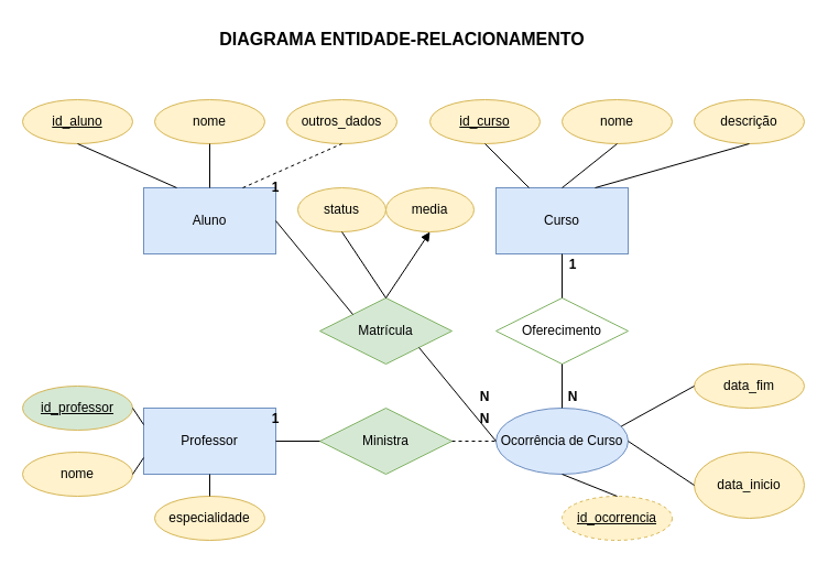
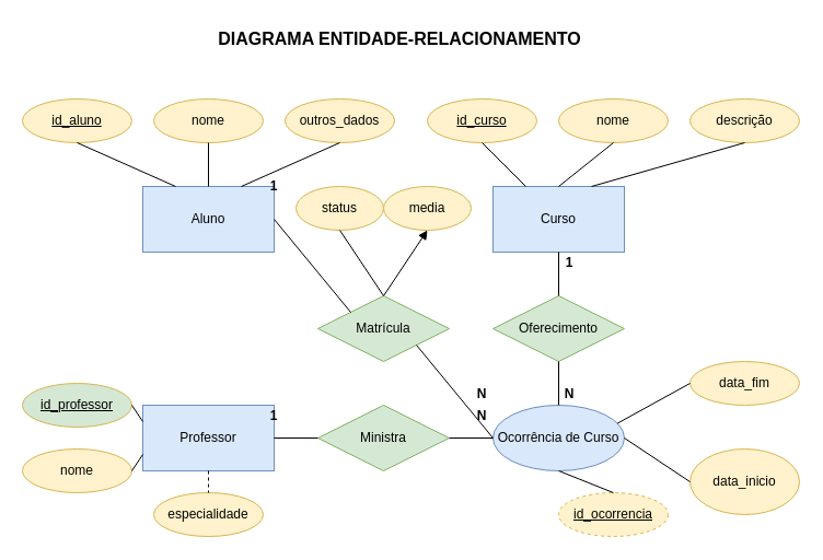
  <mxCell id="0" />
  <mxCell id="1" parent="0" />
  <mxCell id="2" value="Aluno" style="rounded=0;whiteSpace=wrap;html=1;fillColor=#dae8fc;strokeColor=#6c8ebf;" vertex="1" parent="1"><mxGeometry x="130" y="170" width="120" height="60" as="geometry" /></mxCell>
  <mxCell id="3" value="Curso" style="rounded=0;whiteSpace=wrap;html=1;fillColor=#dae8fc;strokeColor=#6c8ebf;" vertex="1" parent="1"><mxGeometry x="450" y="170" width="120" height="60" as="geometry" /></mxCell>
  <mxCell id="4" value="Ocorrência de Curso" style="ellipse;whiteSpace=wrap;html=1;fillColor=#dae8fc;strokeColor=#6c8ebf;" vertex="1" parent="1"><mxGeometry x="450" y="370" width="120" height="60" as="geometry" /></mxCell>
  <mxCell id="5" value="Professor" style="rounded=0;whiteSpace=wrap;html=1;fillColor=#dae8fc;strokeColor=#6c8ebf;" vertex="1" parent="1"><mxGeometry x="130" y="370" width="120" height="60" as="geometry" /></mxCell>
  <mxCell id="6" value="id_aluno" style="ellipse;whiteSpace=wrap;html=1;fillColor=#fff2cc;strokeColor=#d6b656;fontStyle=4" vertex="1" parent="1"><mxGeometry x="20" y="90" width="100" height="40" as="geometry" /></mxCell>
  <mxCell id="7" value="nome" style="ellipse;whiteSpace=wrap;html=1;fillColor=#fff2cc;strokeColor=#d6b656;" vertex="1" parent="1"><mxGeometry x="140" y="90" width="100" height="40" as="geometry" /></mxCell>
  <mxCell id="8" value="outros_dados" style="ellipse;whiteSpace=wrap;html=1;fillColor=#fff2cc;strokeColor=#d6b656;" vertex="1" parent="1"><mxGeometry x="260" y="90" width="100" height="40" as="geometry" /></mxCell>
  <mxCell id="9" value="id_curso" style="ellipse;whiteSpace=wrap;html=1;fillColor=#fff2cc;strokeColor=#d6b656;fontStyle=4" vertex="1" parent="1"><mxGeometry x="390" y="90" width="100" height="40" as="geometry" /></mxCell>
  <mxCell id="10" value="nome" style="ellipse;whiteSpace=wrap;html=1;fillColor=#fff2cc;strokeColor=#d6b656;" vertex="1" parent="1"><mxGeometry x="510" y="90" width="100" height="40" as="geometry" /></mxCell>
  <mxCell id="11" value="descrição" style="ellipse;whiteSpace=wrap;html=1;fillColor=#fff2cc;strokeColor=#d6b656;" vertex="1" parent="1"><mxGeometry x="630" y="90" width="100" height="40" as="geometry" /></mxCell>
  <mxCell id="12" value="id_ocorrencia" style="ellipse;whiteSpace=wrap;html=1;fillColor=#fff2cc;strokeColor=#d6b656;fontStyle=4;dashed=1;" vertex="1" parent="1"><mxGeometry x="510" y="450" width="100" height="40" as="geometry" /></mxCell>
  <mxCell id="13" value="data_inicio" style="ellipse;whiteSpace=wrap;html=1;fillColor=#fff2cc;strokeColor=#d6b656;" vertex="1" parent="1"><mxGeometry x="630" y="410" width="100" height="60" as="geometry" /></mxCell>
  <mxCell id="14" value="data_fim" style="ellipse;whiteSpace=wrap;html=1;fillColor=#fff2cc;strokeColor=#d6b656;" vertex="1" parent="1"><mxGeometry x="630" y="330" width="100" height="40" as="geometry" /></mxCell>
  <mxCell id="15" value="id_professor" style="ellipse;whiteSpace=wrap;html=1;fillColor=#d5e8d4;strokeColor=#d6b656;fontStyle=4;" vertex="1" parent="1"><mxGeometry x="20" y="350" width="100" height="40" as="geometry" /></mxCell>
  <mxCell id="16" value="nome" style="ellipse;whiteSpace=wrap;html=1;fillColor=#fff2cc;strokeColor=#d6b656;" vertex="1" parent="1"><mxGeometry x="20" y="410" width="100" height="40" as="geometry" /></mxCell>
  <mxCell id="17" value="especialidade" style="ellipse;whiteSpace=wrap;html=1;fillColor=#fff2cc;strokeColor=#d6b656;" vertex="1" parent="1"><mxGeometry x="140" y="450" width="100" height="40" as="geometry" /></mxCell>
  <mxCell id="18" value="Matrícula" style="rhombus;whiteSpace=wrap;html=1;fillColor=#d5e8d4;strokeColor=#82b366;" vertex="1" parent="1"><mxGeometry x="290" y="270" width="120" height="60" as="geometry" /></mxCell>
  <mxCell id="19" value="status" style="ellipse;whiteSpace=wrap;html=1;fillColor=#fff2cc;strokeColor=#d6b656;" vertex="1" parent="1"><mxGeometry x="270" y="170" width="80" height="40" as="geometry" /></mxCell>
  <mxCell id="20" value="media" style="ellipse;whiteSpace=wrap;html=1;fillColor=#fff2cc;strokeColor=#d6b656;" vertex="1" parent="1"><mxGeometry x="350" y="170" width="80" height="40" as="geometry" /></mxCell>
- <mxCell id="21" value="Oferecimento" style="rhombus;whiteSpace=wrap;html=1;fillColor=#ffffff;strokeColor=#82b366;" vertex="1" parent="1"><mxGeometry x="450" y="270" width="120" height="60" as="geometry" /></mxCell>
+ <mxCell id="21" value="Oferecimento" style="rhombus;whiteSpace=wrap;html=1;fillColor=#d5e8d4;strokeColor=#82b366;" vertex="1" parent="1"><mxGeometry x="450" y="270" width="120" height="60" as="geometry" /></mxCell>
  <mxCell id="22" value="Ministra" style="rhombus;whiteSpace=wrap;html=1;fillColor=#d5e8d4;strokeColor=#82b366;" vertex="1" parent="1"><mxGeometry x="290" y="370" width="120" height="60" as="geometry" /></mxCell>
  <mxCell id="23" value="" style="endArrow=none;html=1;rounded=0;exitX=0.5;exitY=0;exitDx=0;exitDy=0;entryX=0.5;entryY=1;entryDx=0;entryDy=0;" edge="1" parent="1" source="2" target="7"><mxGeometry width="50" height="50" relative="1" as="geometry"><mxPoint x="180" y="170" as="sourcePoint" /><mxPoint x="230" y="120" as="targetPoint" /></mxGeometry></mxCell>
  <mxCell id="24" value="" style="endArrow=none;html=1;rounded=0;exitX=0.25;exitY=0;exitDx=0;exitDy=0;entryX=0.5;entryY=1;entryDx=0;entryDy=0;" edge="1" parent="1" source="2" target="6"><mxGeometry width="50" height="50" relative="1" as="geometry"><mxPoint x="180" y="170" as="sourcePoint" /><mxPoint x="230" y="120" as="targetPoint" /></mxGeometry></mxCell>
- <mxCell id="25" value="" style="endArrow=none;html=1;rounded=0;exitX=0.75;exitY=0;exitDx=0;exitDy=0;entryX=0.5;entryY=1;entryDx=0;entryDy=0;dashed=1;" edge="1" parent="1" source="2" target="8"><mxGeometry width="50" height="50" relative="1" as="geometry"><mxPoint x="180" y="170" as="sourcePoint" /><mxPoint x="230" y="120" as="targetPoint" /></mxGeometry></mxCell>
+ <mxCell id="25" value="" style="endArrow=none;html=1;rounded=0;exitX=0.75;exitY=0;exitDx=0;exitDy=0;entryX=0.5;entryY=1;entryDx=0;entryDy=0;" edge="1" parent="1" source="2" target="8"><mxGeometry width="50" height="50" relative="1" as="geometry"><mxPoint x="180" y="170" as="sourcePoint" /><mxPoint x="230" y="120" as="targetPoint" /></mxGeometry></mxCell>
  <mxCell id="26" value="" style="endArrow=none;html=1;rounded=0;exitX=0.5;exitY=0;exitDx=0;exitDy=0;entryX=0.5;entryY=1;entryDx=0;entryDy=0;" edge="1" parent="1" source="3" target="10"><mxGeometry width="50" height="50" relative="1" as="geometry"><mxPoint x="500" y="170" as="sourcePoint" /><mxPoint x="550" y="120" as="targetPoint" /></mxGeometry></mxCell>
  <mxCell id="27" value="" style="endArrow=none;html=1;rounded=0;exitX=0.25;exitY=0;exitDx=0;exitDy=0;entryX=0.5;entryY=1;entryDx=0;entryDy=0;" edge="1" parent="1" source="3" target="9"><mxGeometry width="50" height="50" relative="1" as="geometry"><mxPoint x="500" y="170" as="sourcePoint" /><mxPoint x="550" y="120" as="targetPoint" /></mxGeometry></mxCell>
  <mxCell id="28" value="" style="endArrow=none;html=1;rounded=0;exitX=0.75;exitY=0;exitDx=0;exitDy=0;entryX=0.5;entryY=1;entryDx=0;entryDy=0;" edge="1" parent="1" source="3" target="11"><mxGeometry width="50" height="50" relative="1" as="geometry"><mxPoint x="500" y="170" as="sourcePoint" /><mxPoint x="550" y="120" as="targetPoint" /></mxGeometry></mxCell>
  <mxCell id="29" value="" style="endArrow=none;html=1;rounded=0;exitX=0.5;exitY=1;exitDx=0;exitDy=0;entryX=0.5;entryY=0;entryDx=0;entryDy=0;" edge="1" parent="1" source="4" target="12"><mxGeometry width="50" height="50" relative="1" as="geometry"><mxPoint x="500" y="430" as="sourcePoint" /><mxPoint x="550" y="380" as="targetPoint" /></mxGeometry></mxCell>
  <mxCell id="30" value="" style="endArrow=none;html=1;rounded=0;exitX=1;exitY=0.5;exitDx=0;exitDy=0;entryX=0;entryY=0.5;entryDx=0;entryDy=0;" edge="1" parent="1" source="4" target="13"><mxGeometry width="50" height="50" relative="1" as="geometry"><mxPoint x="500" y="430" as="sourcePoint" /><mxPoint x="550" y="380" as="targetPoint" /></mxGeometry></mxCell>
  <mxCell id="31" value="" style="endArrow=none;html=1;rounded=0;exitX=1;exitY=0.25;exitDx=0;exitDy=0;entryX=0;entryY=0.5;entryDx=0;entryDy=0;" edge="1" parent="1" source="4" target="14"><mxGeometry width="50" height="50" relative="1" as="geometry"><mxPoint x="500" y="430" as="sourcePoint" /><mxPoint x="550" y="380" as="targetPoint" /></mxGeometry></mxCell>
  <mxCell id="32" value="" style="endArrow=none;html=1;rounded=0;exitX=0;exitY=0.25;exitDx=0;exitDy=0;entryX=1;entryY=0.5;entryDx=0;entryDy=0;" edge="1" parent="1" source="5" target="15"><mxGeometry width="50" height="50" relative="1" as="geometry"><mxPoint x="130" y="380" as="sourcePoint" /><mxPoint x="180" y="330" as="targetPoint" /></mxGeometry></mxCell>
  <mxCell id="33" value="" style="endArrow=none;html=1;rounded=0;exitX=0;exitY=0.75;exitDx=0;exitDy=0;entryX=1;entryY=0.5;entryDx=0;entryDy=0;" edge="1" parent="1" source="5" target="16"><mxGeometry width="50" height="50" relative="1" as="geometry"><mxPoint x="130" y="410" as="sourcePoint" /><mxPoint x="180" y="360" as="targetPoint" /></mxGeometry></mxCell>
- <mxCell id="34" value="" style="endArrow=none;html=1;rounded=0;exitX=0.5;exitY=1;exitDx=0;exitDy=0;entryX=0.5;entryY=0;entryDx=0;entryDy=0;" edge="1" parent="1" source="5" target="17"><mxGeometry width="50" height="50" relative="1" as="geometry"><mxPoint x="130" y="430" as="sourcePoint" /><mxPoint x="180" y="380" as="targetPoint" /></mxGeometry></mxCell>
+ <mxCell id="34" value="" style="endArrow=none;html=1;rounded=0;exitX=0.5;exitY=1;exitDx=0;exitDy=0;entryX=0.5;entryY=0;entryDx=0;entryDy=0;dashed=1;" edge="1" parent="1" source="5" target="17"><mxGeometry width="50" height="50" relative="1" as="geometry"><mxPoint x="130" y="430" as="sourcePoint" /><mxPoint x="180" y="380" as="targetPoint" /></mxGeometry></mxCell>
  <mxCell id="35" value="" style="endArrow=none;html=1;rounded=0;exitX=1;exitY=0.5;exitDx=0;exitDy=0;entryX=0;entryY=0;entryDx=0;entryDy=0;" edge="1" parent="1" source="2" target="18"><mxGeometry width="50" height="50" relative="1" as="geometry"><mxPoint x="260" y="300" as="sourcePoint" /><mxPoint x="310" y="250" as="targetPoint" /></mxGeometry></mxCell>
  <mxCell id="36" value="" style="endArrow=none;html=1;rounded=0;exitX=1;exitY=1;exitDx=0;exitDy=0;entryX=0;entryY=0.5;entryDx=0;entryDy=0;" edge="1" parent="1" source="18" target="4"><mxGeometry width="50" height="50" relative="1" as="geometry"><mxPoint x="260" y="300" as="sourcePoint" /><mxPoint x="310" y="250" as="targetPoint" /></mxGeometry></mxCell>
  <mxCell id="37" value="" style="endArrow=none;html=1;rounded=0;exitX=0.5;exitY=0;exitDx=0;exitDy=0;entryX=0.5;entryY=1;entryDx=0;entryDy=0;" edge="1" parent="1" source="18" target="19"><mxGeometry width="50" height="50" relative="1" as="geometry"><mxPoint x="260" y="300" as="sourcePoint" /><mxPoint x="310" y="250" as="targetPoint" /></mxGeometry></mxCell>
  <mxCell id="38" value="" style="endArrow=block;html=1;rounded=0;exitX=0.5;exitY=0;exitDx=0;exitDy=0;entryX=0.5;entryY=1;entryDx=0;entryDy=0;" edge="1" parent="1" source="18" target="20"><mxGeometry width="50" height="50" relative="1" as="geometry"><mxPoint x="260" y="300" as="sourcePoint" /><mxPoint x="310" y="250" as="targetPoint" /></mxGeometry></mxCell>
  <mxCell id="39" value="" style="endArrow=none;html=1;rounded=0;exitX=0.5;exitY=1;exitDx=0;exitDy=0;entryX=0.5;entryY=0;entryDx=0;entryDy=0;" edge="1" parent="1" source="3" target="21"><mxGeometry width="50" height="50" relative="1" as="geometry"><mxPoint x="450" y="300" as="sourcePoint" /><mxPoint x="500" y="250" as="targetPoint" /></mxGeometry></mxCell>
  <mxCell id="40" value="" style="endArrow=none;html=1;rounded=0;exitX=0.5;exitY=1;exitDx=0;exitDy=0;entryX=0.5;entryY=0;entryDx=0;entryDy=0;" edge="1" parent="1" source="21" target="4"><mxGeometry width="50" height="50" relative="1" as="geometry"><mxPoint x="450" y="300" as="sourcePoint" /><mxPoint x="500" y="250" as="targetPoint" /></mxGeometry></mxCell>
  <mxCell id="41" value="" style="endArrow=none;html=1;rounded=0;exitX=1;exitY=0.5;exitDx=0;exitDy=0;entryX=0;entryY=0.5;entryDx=0;entryDy=0;" edge="1" parent="1" source="5" target="22"><mxGeometry width="50" height="50" relative="1" as="geometry"><mxPoint x="260" y="400" as="sourcePoint" /><mxPoint x="310" y="350" as="targetPoint" /></mxGeometry></mxCell>
- <mxCell id="42" value="" style="endArrow=none;html=1;rounded=0;exitX=1;exitY=0.5;exitDx=0;exitDy=0;entryX=0;entryY=0.5;entryDx=0;entryDy=0;dashed=1;" edge="1" parent="1" source="22" target="4"><mxGeometry width="50" height="50" relative="1" as="geometry"><mxPoint x="260" y="400" as="sourcePoint" /><mxPoint x="310" y="350" as="targetPoint" /></mxGeometry></mxCell>
+ <mxCell id="42" value="" style="endArrow=none;html=1;rounded=0;exitX=1;exitY=0.5;exitDx=0;exitDy=0;entryX=0;entryY=0.5;entryDx=0;entryDy=0;" edge="1" parent="1" source="22" target="4"><mxGeometry width="50" height="50" relative="1" as="geometry"><mxPoint x="260" y="400" as="sourcePoint" /><mxPoint x="310" y="350" as="targetPoint" /></mxGeometry></mxCell>
  <mxCell id="43" value="1" style="text;html=1;strokeColor=none;fillColor=none;align=center;verticalAlign=middle;whiteSpace=wrap;rounded=0;fontStyle=1" vertex="1" parent="1"><mxGeometry x="240" y="160" width="20" height="20" as="geometry" /></mxCell>
  <mxCell id="44" value="N" style="text;html=1;strokeColor=none;fillColor=none;align=center;verticalAlign=middle;whiteSpace=wrap;rounded=0;fontStyle=1" vertex="1" parent="1"><mxGeometry x="430" y="350" width="20" height="20" as="geometry" /></mxCell>
  <mxCell id="45" value="1" style="text;html=1;strokeColor=none;fillColor=none;align=center;verticalAlign=middle;whiteSpace=wrap;rounded=0;fontStyle=1" vertex="1" parent="1"><mxGeometry x="510" y="230" width="20" height="20" as="geometry" /></mxCell>
  <mxCell id="46" value="N" style="text;html=1;strokeColor=none;fillColor=none;align=center;verticalAlign=middle;whiteSpace=wrap;rounded=0;fontStyle=1" vertex="1" parent="1"><mxGeometry x="510" y="350" width="20" height="20" as="geometry" /></mxCell>
  <mxCell id="47" value="1" style="text;html=1;strokeColor=none;fillColor=none;align=center;verticalAlign=middle;whiteSpace=wrap;rounded=0;fontStyle=1" vertex="1" parent="1"><mxGeometry x="240" y="370" width="20" height="20" as="geometry" /></mxCell>
  <mxCell id="48" value="N" style="text;html=1;strokeColor=none;fillColor=none;align=center;verticalAlign=middle;whiteSpace=wrap;rounded=0;fontStyle=1" vertex="1" parent="1"><mxGeometry x="430" y="370" width="20" height="20" as="geometry" /></mxCell>
  <mxCell id="49" value="DIAGRAMA ENTIDADE-RELACIONAMENTO" style="text;html=1;strokeColor=none;fillColor=none;align=center;verticalAlign=middle;whiteSpace=wrap;rounded=0;fontSize=16;fontStyle=1" vertex="1" parent="1"><mxGeometry x="65" y="20" width="600" height="30" as="geometry" /></mxCell>
